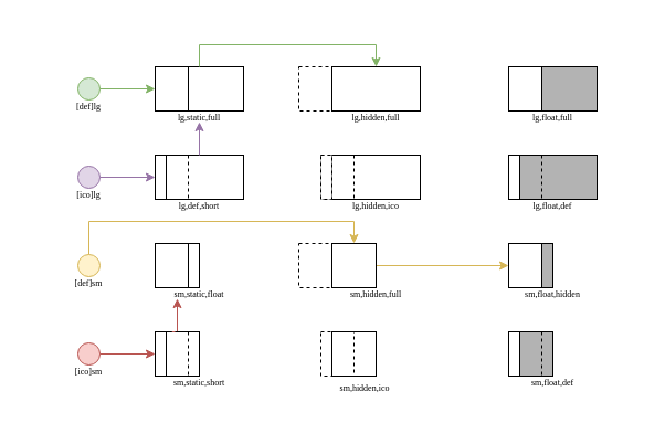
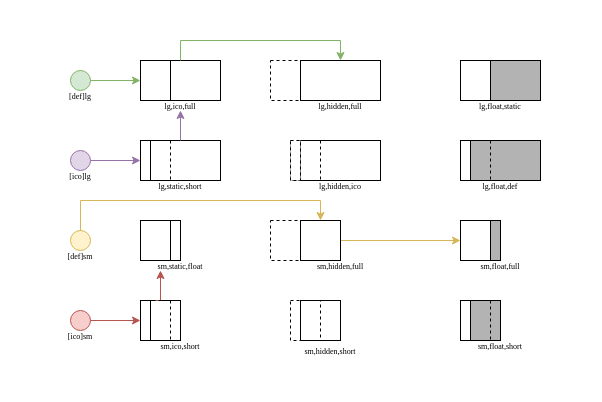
  <mxCell id="0" />
  <mxCell id="1" parent="0" />
  <mxCell id="2" value="" style="rounded=0;whiteSpace=wrap;html=1;strokeColor=none;" vertex="1" parent="1"><mxGeometry width="560" height="360" as="geometry" x="20" y="20" /></mxCell>
  <mxCell id="3" value="" style="group" vertex="1" connectable="0" parent="1"><mxGeometry x="140" y="60" width="80" height="40" as="geometry" /></mxCell>
  <mxCell id="4" value="" style="rounded=0;whiteSpace=wrap;html=1;" vertex="1" parent="3"><mxGeometry width="80" height="40" as="geometry" /></mxCell>
  <mxCell id="5" value="" style="rounded=0;whiteSpace=wrap;html=1;" vertex="1" parent="3"><mxGeometry width="30" height="40" as="geometry" /></mxCell>
  <mxCell id="6" value="" style="group" vertex="1" connectable="0" parent="1"><mxGeometry x="140" y="140" width="80" height="40" as="geometry" /></mxCell>
  <mxCell id="7" value="" style="rounded=0;whiteSpace=wrap;html=1;" vertex="1" parent="6"><mxGeometry width="80" height="40" as="geometry" /></mxCell>
  <mxCell id="8" value="" style="rounded=0;whiteSpace=wrap;html=1;" vertex="1" parent="6"><mxGeometry width="10" height="40" as="geometry" /></mxCell>
  <mxCell id="9" value="" style="endArrow=none;dashed=1;html=1;rounded=0;" edge="1" parent="6"><mxGeometry width="50" height="50" relative="1" as="geometry"><mxPoint x="30" as="sourcePoint" /><mxPoint x="30" y="40" as="targetPoint" /></mxGeometry></mxCell>
  <mxCell id="10" value="" style="group" vertex="1" connectable="0" parent="1"><mxGeometry x="460" y="60" width="80" height="40" as="geometry" /></mxCell>
  <mxCell id="11" value="" style="rounded=0;whiteSpace=wrap;html=1;fillColor=#B3B3B3;" vertex="1" parent="10"><mxGeometry width="80" height="40" as="geometry" /></mxCell>
  <mxCell id="12" value="" style="rounded=0;whiteSpace=wrap;html=1;" vertex="1" parent="10"><mxGeometry width="30" height="40" as="geometry" /></mxCell>
  <mxCell id="13" value="" style="group" vertex="1" connectable="0" parent="1"><mxGeometry x="300" y="60" width="80" height="40" as="geometry" /></mxCell>
  <mxCell id="14" value="" style="group" vertex="1" connectable="0" parent="13"><mxGeometry x="-30" width="110" height="40" as="geometry" /></mxCell>
  <mxCell id="15" value="" style="rounded=0;whiteSpace=wrap;html=1;" vertex="1" parent="14"><mxGeometry x="30" width="80" height="40" as="geometry" /></mxCell>
  <mxCell id="16" value="" style="rounded=0;whiteSpace=wrap;html=1;dashed=1;fillColor=none;" vertex="1" parent="14"><mxGeometry width="30" height="40" as="geometry" /></mxCell>
  <mxCell id="17" value="" style="group" vertex="1" connectable="0" parent="1"><mxGeometry x="460" y="140" width="80" height="40" as="geometry" /></mxCell>
  <mxCell id="18" value="" style="rounded=0;whiteSpace=wrap;html=1;fillColor=#B3B3B3;" vertex="1" parent="17"><mxGeometry width="80" height="40" as="geometry" /></mxCell>
  <mxCell id="19" value="" style="rounded=0;whiteSpace=wrap;html=1;" vertex="1" parent="17"><mxGeometry width="10" height="40" as="geometry" /></mxCell>
- <mxCell id="20" value="&lt;font style=&quot;font-size: 8px;&quot; data-font-src=&quot;https://fonts.googleapis.com/css?family=Fira+Code&quot; face=&quot;Fira Code&quot;&gt;lg,static,full&lt;/font&gt;" style="text;html=1;align=center;verticalAlign=middle;whiteSpace=wrap;rounded=0;" vertex="1" parent="1"><mxGeometry x="140" y="100" width="80" height="10" as="geometry" /></mxCell>
- <mxCell id="21" value="&lt;font style=&quot;font-size: 8px;&quot; data-font-src=&quot;https://fonts.googleapis.com/css?family=Fira+Code&quot; face=&quot;Fira Code&quot;&gt;lg,float,full&lt;/font&gt;" style="text;html=1;align=center;verticalAlign=middle;whiteSpace=wrap;rounded=0;" vertex="1" parent="1"><mxGeometry x="460" y="100" width="80" height="10" as="geometry" /></mxCell>
- <mxCell id="22" value="&lt;font style=&quot;font-size: 8px;&quot; data-font-src=&quot;https://fonts.googleapis.com/css?family=Fira+Code&quot; face=&quot;Fira Code&quot;&gt;lg,def,short&lt;/font&gt;" style="text;html=1;align=center;verticalAlign=middle;whiteSpace=wrap;rounded=0;" vertex="1" parent="1"><mxGeometry x="140" y="180" width="80" height="10" as="geometry" /></mxCell>
+ <mxCell id="20" value="&lt;font style=&quot;font-size: 8px;&quot; data-font-src=&quot;https://fonts.googleapis.com/css?family=Fira+Code&quot; face=&quot;Fira Code&quot;&gt;lg,ico,full&lt;/font&gt;" style="text;html=1;align=center;verticalAlign=middle;whiteSpace=wrap;rounded=0;" vertex="1" parent="1"><mxGeometry x="140" y="100" width="80" height="10" as="geometry" /></mxCell>
+ <mxCell id="21" value="&lt;font style=&quot;font-size: 8px;&quot; data-font-src=&quot;https://fonts.googleapis.com/css?family=Fira+Code&quot; face=&quot;Fira Code&quot;&gt;lg,float,static&lt;/font&gt;" style="text;html=1;align=center;verticalAlign=middle;whiteSpace=wrap;rounded=0;" vertex="1" parent="1"><mxGeometry x="460" y="100" width="80" height="10" as="geometry" /></mxCell>
+ <mxCell id="22" value="&lt;font style=&quot;font-size: 8px;&quot; data-font-src=&quot;https://fonts.googleapis.com/css?family=Fira+Code&quot; face=&quot;Fira Code&quot;&gt;lg,static,short&lt;/font&gt;" style="text;html=1;align=center;verticalAlign=middle;whiteSpace=wrap;rounded=0;" vertex="1" parent="1"><mxGeometry x="140" y="180" width="80" height="10" as="geometry" /></mxCell>
  <mxCell id="23" value="&lt;font style=&quot;font-size: 8px;&quot; data-font-src=&quot;https://fonts.googleapis.com/css?family=Fira+Code&quot; face=&quot;Fira Code&quot;&gt;lg,float,def&lt;/font&gt;" style="text;html=1;align=center;verticalAlign=middle;whiteSpace=wrap;rounded=0;" vertex="1" parent="1"><mxGeometry x="460" y="180" width="80" height="10" as="geometry" /></mxCell>
  <mxCell id="24" value="&lt;font style=&quot;font-size: 8px;&quot; data-font-src=&quot;https://fonts.googleapis.com/css?family=Fira+Code&quot; face=&quot;Fira Code&quot;&gt;lg,hidden,full&lt;/font&gt;" style="text;html=1;align=center;verticalAlign=middle;whiteSpace=wrap;rounded=0;" vertex="1" parent="1"><mxGeometry x="300" y="100" width="80" height="10" as="geometry" /></mxCell>
  <mxCell id="25" value="" style="group" vertex="1" connectable="0" parent="1"><mxGeometry x="300" y="140" width="80" height="40" as="geometry" /></mxCell>
  <mxCell id="26" value="" style="rounded=0;whiteSpace=wrap;html=1;" vertex="1" parent="25"><mxGeometry width="80" height="40" as="geometry" /></mxCell>
  <mxCell id="27" value="&lt;font style=&quot;font-size: 8px;&quot; data-font-src=&quot;https://fonts.googleapis.com/css?family=Fira+Code&quot; face=&quot;Fira Code&quot;&gt;lg,hidden,ico&lt;/font&gt;" style="text;html=1;align=center;verticalAlign=middle;whiteSpace=wrap;rounded=0;" vertex="1" parent="1"><mxGeometry x="300" y="180" width="80" height="10" as="geometry" /></mxCell>
  <mxCell id="28" value="" style="group" vertex="1" connectable="0" parent="1"><mxGeometry x="60" y="70" width="40" height="30" as="geometry" /></mxCell>
  <mxCell id="29" value="" style="ellipse;fillColor=#d5e8d4;html=1;strokeColor=#82b366;" vertex="1" parent="28"><mxGeometry x="10" width="20" height="20" as="geometry" /></mxCell>
  <mxCell id="30" value="&lt;font style=&quot;font-size: 8px;&quot; data-font-src=&quot;https://fonts.googleapis.com/css?family=Fira+Code&quot; face=&quot;Fira Code&quot;&gt;[def]lg&lt;/font&gt;" style="text;html=1;align=center;verticalAlign=middle;whiteSpace=wrap;rounded=0;" vertex="1" parent="28"><mxGeometry y="20" width="40" height="10" as="geometry" /></mxCell>
  <mxCell id="31" value="" style="group" vertex="1" connectable="0" parent="1"><mxGeometry x="60" y="230" width="40" height="30" as="geometry" /></mxCell>
  <mxCell id="32" value="" style="ellipse;fillColor=#fff2cc;html=1;strokeColor=#d6b656;" vertex="1" parent="31"><mxGeometry x="10" width="20" height="20" as="geometry" /></mxCell>
  <mxCell id="33" value="&lt;font style=&quot;font-size: 8px;&quot; data-font-src=&quot;https://fonts.googleapis.com/css?family=Fira+Code&quot; face=&quot;Fira Code&quot;&gt;[def]sm&lt;/font&gt;" style="text;html=1;align=center;verticalAlign=middle;whiteSpace=wrap;rounded=0;" vertex="1" parent="31"><mxGeometry y="20" width="40" height="10" as="geometry" /></mxCell>
  <mxCell id="34" value="" style="group" vertex="1" connectable="0" parent="1"><mxGeometry x="60" y="150" width="40" height="30" as="geometry" /></mxCell>
  <mxCell id="35" value="&lt;font style=&quot;font-size: 8px;&quot; data-font-src=&quot;https://fonts.googleapis.com/css?family=Fira+Code&quot; face=&quot;Fira Code&quot;&gt;[ico]lg&lt;/font&gt;" style="text;html=1;align=center;verticalAlign=middle;whiteSpace=wrap;rounded=0;" vertex="1" parent="34"><mxGeometry y="20" width="40" height="10" as="geometry" /></mxCell>
  <mxCell id="36" value="" style="ellipse;fillColor=#e1d5e7;html=1;strokeColor=#9673a6;" vertex="1" parent="34"><mxGeometry x="10" width="20" height="20" as="geometry" /></mxCell>
  <mxCell id="37" value="" style="group" vertex="1" connectable="0" parent="1"><mxGeometry x="60" y="310" width="40" height="30" as="geometry" /></mxCell>
  <mxCell id="38" value="" style="ellipse;fillColor=#f8cecc;html=1;strokeColor=#b85450;" vertex="1" parent="37"><mxGeometry x="10" width="20" height="20" as="geometry" /></mxCell>
  <mxCell id="39" value="&lt;font style=&quot;font-size: 8px;&quot; data-font-src=&quot;https://fonts.googleapis.com/css?family=Fira+Code&quot; face=&quot;Fira Code&quot;&gt;[ico]sm&lt;/font&gt;" style="text;html=1;align=center;verticalAlign=middle;whiteSpace=wrap;rounded=0;" vertex="1" parent="37"><mxGeometry y="20" width="40" height="10" as="geometry" /></mxCell>
  <mxCell id="40" value="" style="group" vertex="1" connectable="0" parent="1"><mxGeometry x="140" y="220" width="40" height="40" as="geometry" /></mxCell>
  <mxCell id="41" value="" style="rounded=0;whiteSpace=wrap;html=1;" vertex="1" parent="40"><mxGeometry width="40" height="40" as="geometry" /></mxCell>
  <mxCell id="42" value="" style="rounded=0;whiteSpace=wrap;html=1;" vertex="1" parent="40"><mxGeometry width="30" height="40" as="geometry" /></mxCell>
  <mxCell id="43" value="&lt;font style=&quot;font-size: 8px;&quot; data-font-src=&quot;https://fonts.googleapis.com/css?family=Fira+Code&quot; face=&quot;Fira Code&quot;&gt;sm,static,float&lt;/font&gt;" style="text;html=1;align=center;verticalAlign=middle;whiteSpace=wrap;rounded=0;" vertex="1" parent="1"><mxGeometry x="140" y="260" width="80" height="10" as="geometry" /></mxCell>
  <mxCell id="44" value="" style="group" vertex="1" connectable="0" parent="1"><mxGeometry x="460" y="220" width="40" height="40" as="geometry" /></mxCell>
  <mxCell id="45" value="" style="rounded=0;whiteSpace=wrap;html=1;fillColor=#B3B3B3;" vertex="1" parent="44"><mxGeometry width="40" height="40" as="geometry" /></mxCell>
  <mxCell id="46" value="" style="rounded=0;whiteSpace=wrap;html=1;" vertex="1" parent="44"><mxGeometry width="30" height="40" as="geometry" /></mxCell>
- <mxCell id="47" value="&lt;font style=&quot;font-size: 8px;&quot; data-font-src=&quot;https://fonts.googleapis.com/css?family=Fira+Code&quot; face=&quot;Fira Code&quot;&gt;sm,float,hidden&lt;/font&gt;" style="text;html=1;align=center;verticalAlign=middle;whiteSpace=wrap;rounded=0;" vertex="1" parent="1"><mxGeometry x="460" y="260" width="80" height="10" as="geometry" /></mxCell>
+ <mxCell id="47" value="&lt;font style=&quot;font-size: 8px;&quot; data-font-src=&quot;https://fonts.googleapis.com/css?family=Fira+Code&quot; face=&quot;Fira Code&quot;&gt;sm,float,full&lt;/font&gt;" style="text;html=1;align=center;verticalAlign=middle;whiteSpace=wrap;rounded=0;" vertex="1" parent="1"><mxGeometry x="460" y="260" width="80" height="10" as="geometry" /></mxCell>
  <mxCell id="48" value="" style="group" vertex="1" connectable="0" parent="1"><mxGeometry x="140" y="300" width="40" height="40" as="geometry" /></mxCell>
  <mxCell id="49" value="" style="rounded=0;whiteSpace=wrap;html=1;" vertex="1" parent="48"><mxGeometry width="40" height="40" as="geometry" /></mxCell>
  <mxCell id="50" value="" style="rounded=0;whiteSpace=wrap;html=1;" vertex="1" parent="48"><mxGeometry width="10" height="40" as="geometry" /></mxCell>
- <mxCell id="51" value="&lt;font style=&quot;font-size: 8px;&quot; data-font-src=&quot;https://fonts.googleapis.com/css?family=Fira+Code&quot; face=&quot;Fira Code&quot;&gt;sm,static,short&lt;/font&gt;" style="text;html=1;align=center;verticalAlign=middle;whiteSpace=wrap;rounded=0;" vertex="1" parent="1"><mxGeometry x="140" y="340" width="80" height="10" as="geometry" /></mxCell>
+ <mxCell id="51" value="&lt;font style=&quot;font-size: 8px;&quot; data-font-src=&quot;https://fonts.googleapis.com/css?family=Fira+Code&quot; face=&quot;Fira Code&quot;&gt;sm,ico,short&lt;/font&gt;" style="text;html=1;align=center;verticalAlign=middle;whiteSpace=wrap;rounded=0;" vertex="1" parent="1"><mxGeometry x="140" y="340" width="80" height="10" as="geometry" /></mxCell>
  <mxCell id="52" style="edgeStyle=orthogonalEdgeStyle;rounded=0;orthogonalLoop=1;jettySize=auto;html=1;exitX=1;exitY=0.5;exitDx=0;exitDy=0;fillColor=#fff2cc;strokeColor=#d6b656;" edge="1" parent="1" source="55" target="46"><mxGeometry relative="1" as="geometry" /></mxCell>
- <mxCell id="53" value="&lt;font style=&quot;font-size: 8px;&quot; data-font-src=&quot;https://fonts.googleapis.com/css?family=Fira+Code&quot; face=&quot;Fira Code&quot;&gt;sm,hidden,ico&lt;/font&gt;" style="text;html=1;align=center;verticalAlign=middle;whiteSpace=wrap;rounded=0;" vertex="1" parent="1"><mxGeometry x="290" y="345" width="80" height="10" as="geometry" /></mxCell>
+ <mxCell id="53" value="&lt;font style=&quot;font-size: 8px;&quot; data-font-src=&quot;https://fonts.googleapis.com/css?family=Fira+Code&quot; face=&quot;Fira Code&quot;&gt;sm,hidden,short&lt;/font&gt;" style="text;html=1;align=center;verticalAlign=middle;whiteSpace=wrap;rounded=0;" vertex="1" parent="1"><mxGeometry x="290" y="345" width="80" height="10" as="geometry" /></mxCell>
  <mxCell id="54" value="&lt;font style=&quot;font-size: 8px;&quot; data-font-src=&quot;https://fonts.googleapis.com/css?family=Fira+Code&quot; face=&quot;Fira Code&quot;&gt;sm,hidden,full&lt;/font&gt;" style="text;html=1;align=center;verticalAlign=middle;whiteSpace=wrap;rounded=0;" vertex="1" parent="1"><mxGeometry x="300" y="260" width="80" height="10" as="geometry" /></mxCell>
  <mxCell id="55" value="" style="rounded=0;whiteSpace=wrap;html=1;" vertex="1" parent="1"><mxGeometry x="300" y="220" width="40" height="40" as="geometry" /></mxCell>
  <mxCell id="56" value="" style="rounded=0;whiteSpace=wrap;html=1;dashed=1;fillColor=none;" vertex="1" parent="1"><mxGeometry x="270" y="220" width="30" height="40" as="geometry" /></mxCell>
  <mxCell id="57" style="edgeStyle=orthogonalEdgeStyle;rounded=0;orthogonalLoop=1;jettySize=auto;html=1;exitX=1;exitY=0.5;exitDx=0;exitDy=0;entryX=0;entryY=0.5;entryDx=0;entryDy=0;fillColor=#d5e8d4;strokeColor=#82b366;" edge="1" parent="1" source="29" target="5"><mxGeometry relative="1" as="geometry" /></mxCell>
  <mxCell id="58" style="edgeStyle=orthogonalEdgeStyle;rounded=0;orthogonalLoop=1;jettySize=auto;html=1;exitX=0.5;exitY=0;exitDx=0;exitDy=0;entryX=0.5;entryY=0;entryDx=0;entryDy=0;fillColor=#d5e8d4;strokeColor=#82b366;" edge="1" parent="1" source="4" target="15"><mxGeometry relative="1" as="geometry" /></mxCell>
  <mxCell id="59" style="edgeStyle=orthogonalEdgeStyle;rounded=0;orthogonalLoop=1;jettySize=auto;html=1;exitX=1;exitY=0.5;exitDx=0;exitDy=0;entryX=0;entryY=0.5;entryDx=0;entryDy=0;fillColor=#e1d5e7;strokeColor=#9673a6;" edge="1" parent="1" source="36" target="8"><mxGeometry relative="1" as="geometry" /></mxCell>
  <mxCell id="60" style="edgeStyle=orthogonalEdgeStyle;rounded=0;orthogonalLoop=1;jettySize=auto;html=1;exitX=0.5;exitY=0;exitDx=0;exitDy=0;entryX=0.5;entryY=1;entryDx=0;entryDy=0;fillColor=#e1d5e7;strokeColor=#9673a6;" edge="1" parent="1" source="7" target="20"><mxGeometry relative="1" as="geometry" /></mxCell>
  <mxCell id="61" style="edgeStyle=orthogonalEdgeStyle;rounded=0;orthogonalLoop=1;jettySize=auto;html=1;exitX=1;exitY=0.5;exitDx=0;exitDy=0;entryX=0;entryY=0.5;entryDx=0;entryDy=0;fillColor=#f8cecc;strokeColor=#b85450;" edge="1" parent="1" source="38" target="50"><mxGeometry relative="1" as="geometry" /></mxCell>
  <mxCell id="62" value="" style="group" vertex="1" connectable="0" parent="1"><mxGeometry x="460" y="300" width="40" height="40" as="geometry" /></mxCell>
  <mxCell id="63" value="" style="rounded=0;whiteSpace=wrap;html=1;fillColor=#B3B3B3;" vertex="1" parent="62"><mxGeometry width="40" height="40" as="geometry" /></mxCell>
  <mxCell id="64" value="" style="rounded=0;whiteSpace=wrap;html=1;" vertex="1" parent="62"><mxGeometry width="10" height="40" as="geometry" /></mxCell>
- <mxCell id="65" value="&lt;font style=&quot;font-size: 8px;&quot; data-font-src=&quot;https://fonts.googleapis.com/css?family=Fira+Code&quot; face=&quot;Fira Code&quot;&gt;sm,float,def&lt;/font&gt;" style="text;html=1;align=center;verticalAlign=middle;whiteSpace=wrap;rounded=0;" vertex="1" parent="1"><mxGeometry x="460" y="340" width="80" height="10" as="geometry" /></mxCell>
+ <mxCell id="65" value="&lt;font style=&quot;font-size: 8px;&quot; data-font-src=&quot;https://fonts.googleapis.com/css?family=Fira+Code&quot; face=&quot;Fira Code&quot;&gt;sm,float,short&lt;/font&gt;" style="text;html=1;align=center;verticalAlign=middle;whiteSpace=wrap;rounded=0;" vertex="1" parent="1"><mxGeometry x="460" y="340" width="80" height="10" as="geometry" /></mxCell>
  <mxCell id="66" style="edgeStyle=orthogonalEdgeStyle;rounded=0;orthogonalLoop=1;jettySize=auto;html=1;exitX=0.5;exitY=0;exitDx=0;exitDy=0;entryX=0.25;entryY=1;entryDx=0;entryDy=0;fillColor=#f8cecc;strokeColor=#b85450;" edge="1" parent="1" source="67" target="43"><mxGeometry relative="1" as="geometry" /></mxCell>
  <mxCell id="67" value="" style="rounded=0;whiteSpace=wrap;html=1;dashed=1;fillColor=none;" vertex="1" parent="1"><mxGeometry x="140" y="300" width="30" height="40" as="geometry" /></mxCell>
  <mxCell id="68" value="" style="rounded=0;whiteSpace=wrap;html=1;dashed=1;fillColor=none;" vertex="1" parent="1"><mxGeometry x="460" y="140" width="30" height="40" as="geometry" /></mxCell>
  <mxCell id="69" value="" style="rounded=0;whiteSpace=wrap;html=1;dashed=1;fillColor=none;" vertex="1" parent="1"><mxGeometry x="460" y="300" width="30" height="40" as="geometry" /></mxCell>
  <mxCell id="70" value="" style="rounded=0;whiteSpace=wrap;html=1;dashed=1;fillColor=none;" vertex="1" parent="1"><mxGeometry x="290" y="140" width="30" height="40" as="geometry" /></mxCell>
  <mxCell id="71" value="" style="rounded=0;whiteSpace=wrap;html=1;dashed=1;" vertex="1" parent="1"><mxGeometry x="290" y="140" width="10" height="40" as="geometry" /></mxCell>
  <mxCell id="72" value="" style="rounded=0;whiteSpace=wrap;html=1;dashed=1;" vertex="1" parent="1"><mxGeometry x="290" y="300" width="10" height="40" as="geometry" /></mxCell>
  <mxCell id="73" style="edgeStyle=orthogonalEdgeStyle;rounded=0;orthogonalLoop=1;jettySize=auto;html=1;exitX=0.5;exitY=0;exitDx=0;exitDy=0;entryX=0.5;entryY=0;entryDx=0;entryDy=0;fillColor=#fff2cc;strokeColor=#d6b656;" edge="1" parent="1" source="32" target="55"><mxGeometry relative="1" as="geometry" /></mxCell>
  <mxCell id="74" value="" style="group" vertex="1" connectable="0" parent="1"><mxGeometry x="300" y="300" width="40" height="40" as="geometry" /></mxCell>
  <mxCell id="75" value="" style="rounded=0;whiteSpace=wrap;html=1;" vertex="1" parent="74"><mxGeometry width="40" height="40" as="geometry" /></mxCell>
  <mxCell id="76" value="" style="rounded=0;whiteSpace=wrap;html=1;dashed=1;fillColor=none;" vertex="1" parent="1"><mxGeometry x="300" y="300" width="20" height="40" as="geometry" /></mxCell>
